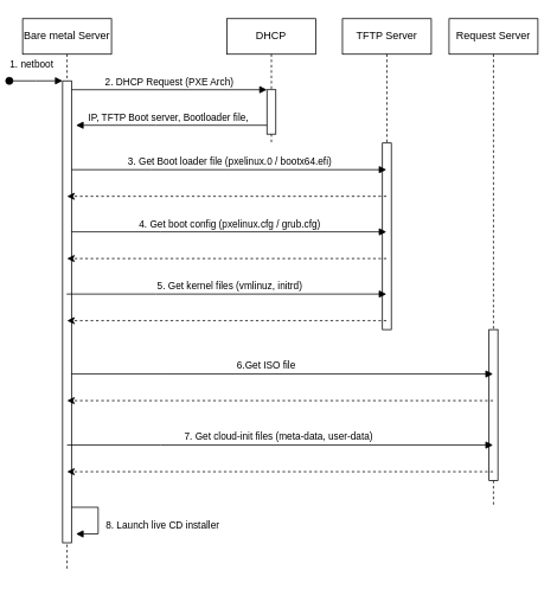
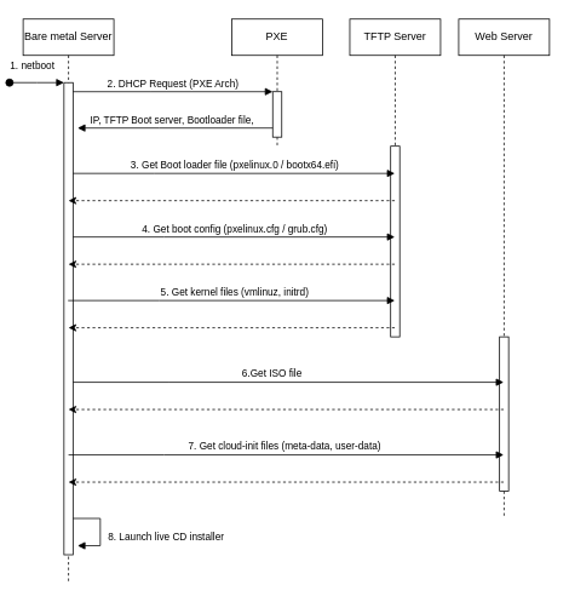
  <mxCell id="0" />
  <mxCell id="1" parent="0" />
  <mxCell id="2" value="Bare metal Server" style="shape=umlLifeline;perimeter=lifelinePerimeter;whiteSpace=wrap;html=1;container=0;dropTarget=0;collapsible=0;recursiveResize=0;outlineConnect=0;portConstraint=eastwest;newEdgeStyle={&quot;edgeStyle&quot;:&quot;elbowEdgeStyle&quot;,&quot;elbow&quot;:&quot;vertical&quot;,&quot;curved&quot;:0,&quot;rounded&quot;:0};" parent="1" vertex="1"><mxGeometry x="20" y="20" width="100" height="620" as="geometry" /></mxCell>
  <mxCell id="3" value="" style="html=1;points=[];perimeter=orthogonalPerimeter;outlineConnect=0;targetShapes=umlLifeline;portConstraint=eastwest;newEdgeStyle={&quot;edgeStyle&quot;:&quot;elbowEdgeStyle&quot;,&quot;elbow&quot;:&quot;vertical&quot;,&quot;curved&quot;:0,&quot;rounded&quot;:0};" parent="2" vertex="1"><mxGeometry x="45" y="70" width="10" height="520" as="geometry" /></mxCell>
  <mxCell id="4" value="1. netboot" style="html=1;verticalAlign=bottom;startArrow=oval;endArrow=block;startSize=8;edgeStyle=elbowEdgeStyle;elbow=vertical;curved=0;rounded=0;" parent="2" target="3" edge="1"><mxGeometry x="-0.167" y="10" relative="1" as="geometry"><mxPoint x="-15" y="70" as="sourcePoint" /><mxPoint as="offset" /></mxGeometry></mxCell>
- <mxCell id="5" value="DHCP" style="shape=umlLifeline;perimeter=lifelinePerimeter;whiteSpace=wrap;html=1;container=0;dropTarget=0;collapsible=0;recursiveResize=0;outlineConnect=0;portConstraint=eastwest;newEdgeStyle={&quot;edgeStyle&quot;:&quot;elbowEdgeStyle&quot;,&quot;elbow&quot;:&quot;vertical&quot;,&quot;curved&quot;:0,&quot;rounded&quot;:0};" parent="1" vertex="1"><mxGeometry x="250" y="20" width="100" height="140" as="geometry" /></mxCell>
+ <mxCell id="5" value="PXE" style="shape=umlLifeline;perimeter=lifelinePerimeter;whiteSpace=wrap;html=1;container=0;dropTarget=0;collapsible=0;recursiveResize=0;outlineConnect=0;portConstraint=eastwest;newEdgeStyle={&quot;edgeStyle&quot;:&quot;elbowEdgeStyle&quot;,&quot;elbow&quot;:&quot;vertical&quot;,&quot;curved&quot;:0,&quot;rounded&quot;:0};" parent="1" vertex="1"><mxGeometry x="250" y="20" width="100" height="140" as="geometry" /></mxCell>
  <mxCell id="6" value="" style="html=1;points=[];perimeter=orthogonalPerimeter;outlineConnect=0;targetShapes=umlLifeline;portConstraint=eastwest;newEdgeStyle={&quot;edgeStyle&quot;:&quot;elbowEdgeStyle&quot;,&quot;elbow&quot;:&quot;vertical&quot;,&quot;curved&quot;:0,&quot;rounded&quot;:0};" parent="5" vertex="1"><mxGeometry x="45" y="80" width="10" height="50" as="geometry" /></mxCell>
  <mxCell id="7" value="2. DHCP Request (PXE Arch)" style="html=1;verticalAlign=bottom;endArrow=block;edgeStyle=elbowEdgeStyle;elbow=vertical;curved=0;rounded=0;" parent="1" source="3" target="6" edge="1"><mxGeometry relative="1" as="geometry"><mxPoint x="175" y="110" as="sourcePoint" /><Array as="points"><mxPoint x="160" y="100" /></Array></mxGeometry></mxCell>
  <mxCell id="8" value="IP, TFTP Boot server, Bootloader file," style="html=1;verticalAlign=bottom;endArrow=block;edgeStyle=elbowEdgeStyle;elbow=vertical;curved=0;rounded=0;" parent="1" source="6" edge="1"><mxGeometry x="0.033" relative="1" as="geometry"><mxPoint x="155" y="140" as="sourcePoint" /><Array as="points"><mxPoint x="170" y="140" /></Array><mxPoint x="80" y="140" as="targetPoint" /><mxPoint as="offset" /></mxGeometry></mxCell>
  <mxCell id="9" value="TFTP Server" style="shape=umlLifeline;perimeter=lifelinePerimeter;whiteSpace=wrap;html=1;container=0;dropTarget=0;collapsible=0;recursiveResize=0;outlineConnect=0;portConstraint=eastwest;newEdgeStyle={&quot;edgeStyle&quot;:&quot;elbowEdgeStyle&quot;,&quot;elbow&quot;:&quot;vertical&quot;,&quot;curved&quot;:0,&quot;rounded&quot;:0};" vertex="1" parent="1"><mxGeometry x="380" y="20" width="100" height="350" as="geometry" /></mxCell>
  <mxCell id="10" value="" style="html=1;points=[];perimeter=orthogonalPerimeter;outlineConnect=0;targetShapes=umlLifeline;portConstraint=eastwest;newEdgeStyle={&quot;edgeStyle&quot;:&quot;elbowEdgeStyle&quot;,&quot;elbow&quot;:&quot;vertical&quot;,&quot;curved&quot;:0,&quot;rounded&quot;:0};" vertex="1" parent="9"><mxGeometry x="45" y="140" width="10" height="210" as="geometry" /></mxCell>
- <mxCell id="11" value="Request Server" style="shape=umlLifeline;perimeter=lifelinePerimeter;whiteSpace=wrap;html=1;container=0;dropTarget=0;collapsible=0;recursiveResize=0;outlineConnect=0;portConstraint=eastwest;newEdgeStyle={&quot;edgeStyle&quot;:&quot;elbowEdgeStyle&quot;,&quot;elbow&quot;:&quot;vertical&quot;,&quot;curved&quot;:0,&quot;rounded&quot;:0};" vertex="1" parent="1"><mxGeometry x="500" y="20" width="100" height="550" as="geometry" /></mxCell>
+ <mxCell id="11" value="Web Server" style="shape=umlLifeline;perimeter=lifelinePerimeter;whiteSpace=wrap;html=1;container=0;dropTarget=0;collapsible=0;recursiveResize=0;outlineConnect=0;portConstraint=eastwest;newEdgeStyle={&quot;edgeStyle&quot;:&quot;elbowEdgeStyle&quot;,&quot;elbow&quot;:&quot;vertical&quot;,&quot;curved&quot;:0,&quot;rounded&quot;:0};" vertex="1" parent="1"><mxGeometry x="500" y="20" width="100" height="550" as="geometry" /></mxCell>
  <mxCell id="12" value="" style="html=1;points=[];perimeter=orthogonalPerimeter;outlineConnect=0;targetShapes=umlLifeline;portConstraint=eastwest;newEdgeStyle={&quot;edgeStyle&quot;:&quot;elbowEdgeStyle&quot;,&quot;elbow&quot;:&quot;vertical&quot;,&quot;curved&quot;:0,&quot;rounded&quot;:0};" vertex="1" parent="11"><mxGeometry x="45" y="350" width="10" height="170" as="geometry" /></mxCell>
  <mxCell id="13" value="3. Get Boot loader file (pxelinux.0 / bootx64.efi)" style="html=1;verticalAlign=bottom;endArrow=block;edgeStyle=elbowEdgeStyle;elbow=vertical;curved=0;rounded=0;" edge="1" parent="1" source="3" target="9"><mxGeometry x="0.004" relative="1" as="geometry"><mxPoint x="80" y="190" as="sourcePoint" /><Array as="points"><mxPoint x="165" y="190" /></Array><mxPoint x="250" y="190" as="targetPoint" /><mxPoint as="offset" /></mxGeometry></mxCell>
  <mxCell id="14" value="4. Get boot config (pxelinux.cfg / grub.cfg)" style="html=1;verticalAlign=bottom;endArrow=block;edgeStyle=elbowEdgeStyle;elbow=vertical;curved=0;rounded=0;" edge="1" parent="1" target="9"><mxGeometry x="0.003" relative="1" as="geometry"><mxPoint x="75" y="260" as="sourcePoint" /><Array as="points"><mxPoint x="175" y="260" /></Array><mxPoint x="400" y="260" as="targetPoint" /><mxPoint as="offset" /></mxGeometry></mxCell>
  <mxCell id="15" value="" style="endArrow=classic;html=1;rounded=0;dashed=1;" edge="1" parent="1" source="9"><mxGeometry width="50" height="50" relative="1" as="geometry"><mxPoint x="400" y="290" as="sourcePoint" /><mxPoint x="70" y="290" as="targetPoint" /></mxGeometry></mxCell>
  <mxCell id="16" value="5. Get kernel files (vmlinuz, initrd)" style="html=1;verticalAlign=bottom;endArrow=block;edgeStyle=elbowEdgeStyle;elbow=vertical;curved=0;rounded=0;" edge="1" parent="1" source="2" target="9"><mxGeometry x="0.017" relative="1" as="geometry"><mxPoint x="150" y="340" as="sourcePoint" /><Array as="points"><mxPoint x="170" y="330" /></Array><mxPoint x="390" y="330" as="targetPoint" /><mxPoint as="offset" /></mxGeometry></mxCell>
  <mxCell id="17" value="6.Get ISO file" style="html=1;verticalAlign=bottom;endArrow=block;edgeStyle=elbowEdgeStyle;elbow=vertical;curved=0;rounded=0;" edge="1" parent="1" source="3" target="11"><mxGeometry x="-0.076" relative="1" as="geometry"><mxPoint x="80" y="420" as="sourcePoint" /><Array as="points"><mxPoint x="180" y="420" /></Array><mxPoint x="455" y="420" as="targetPoint" /><mxPoint as="offset" /></mxGeometry></mxCell>
  <mxCell id="18" value="7. Get cloud-init files (meta-data, user-data)" style="html=1;verticalAlign=bottom;endArrow=block;edgeStyle=elbowEdgeStyle;elbow=vertical;curved=0;rounded=0;" edge="1" parent="1" target="11"><mxGeometry x="-0.009" relative="1" as="geometry"><mxPoint x="70" y="500" as="sourcePoint" /><Array as="points"><mxPoint x="175" y="500" /></Array><mxPoint x="550" y="500" as="targetPoint" /><mxPoint as="offset" /></mxGeometry></mxCell>
  <mxCell id="19" value="" style="endArrow=classic;html=1;rounded=0;dashed=1;" edge="1" parent="1" source="9"><mxGeometry width="50" height="50" relative="1" as="geometry"><mxPoint x="390" y="220" as="sourcePoint" /><mxPoint x="70" y="220" as="targetPoint" /></mxGeometry></mxCell>
  <mxCell id="20" value="" style="endArrow=classic;html=1;rounded=0;dashed=1;" edge="1" parent="1" source="9"><mxGeometry width="50" height="50" relative="1" as="geometry"><mxPoint x="390" y="360" as="sourcePoint" /><mxPoint x="70" y="360" as="targetPoint" /></mxGeometry></mxCell>
  <mxCell id="21" value="" style="endArrow=classic;html=1;rounded=0;dashed=1;" edge="1" parent="1" source="11"><mxGeometry width="50" height="50" relative="1" as="geometry"><mxPoint x="445" y="450" as="sourcePoint" /><mxPoint x="70" y="450" as="targetPoint" /></mxGeometry></mxCell>
  <mxCell id="22" value="" style="endArrow=classic;html=1;rounded=0;dashed=1;" edge="1" parent="1" source="11"><mxGeometry width="50" height="50" relative="1" as="geometry"><mxPoint x="550" y="530" as="sourcePoint" /><mxPoint x="70" y="530" as="targetPoint" /></mxGeometry></mxCell>
  <mxCell id="23" value="8. Launch live CD installer" style="html=1;align=left;spacingLeft=2;endArrow=block;rounded=0;edgeStyle=orthogonalEdgeStyle;curved=0;rounded=0;" edge="1" parent="1"><mxGeometry x="0.176" y="5" relative="1" as="geometry"><mxPoint x="75" y="570" as="sourcePoint" /><Array as="points"><mxPoint x="105" y="600" /></Array><mxPoint x="80" y="600" as="targetPoint" /><mxPoint as="offset" /></mxGeometry></mxCell>
